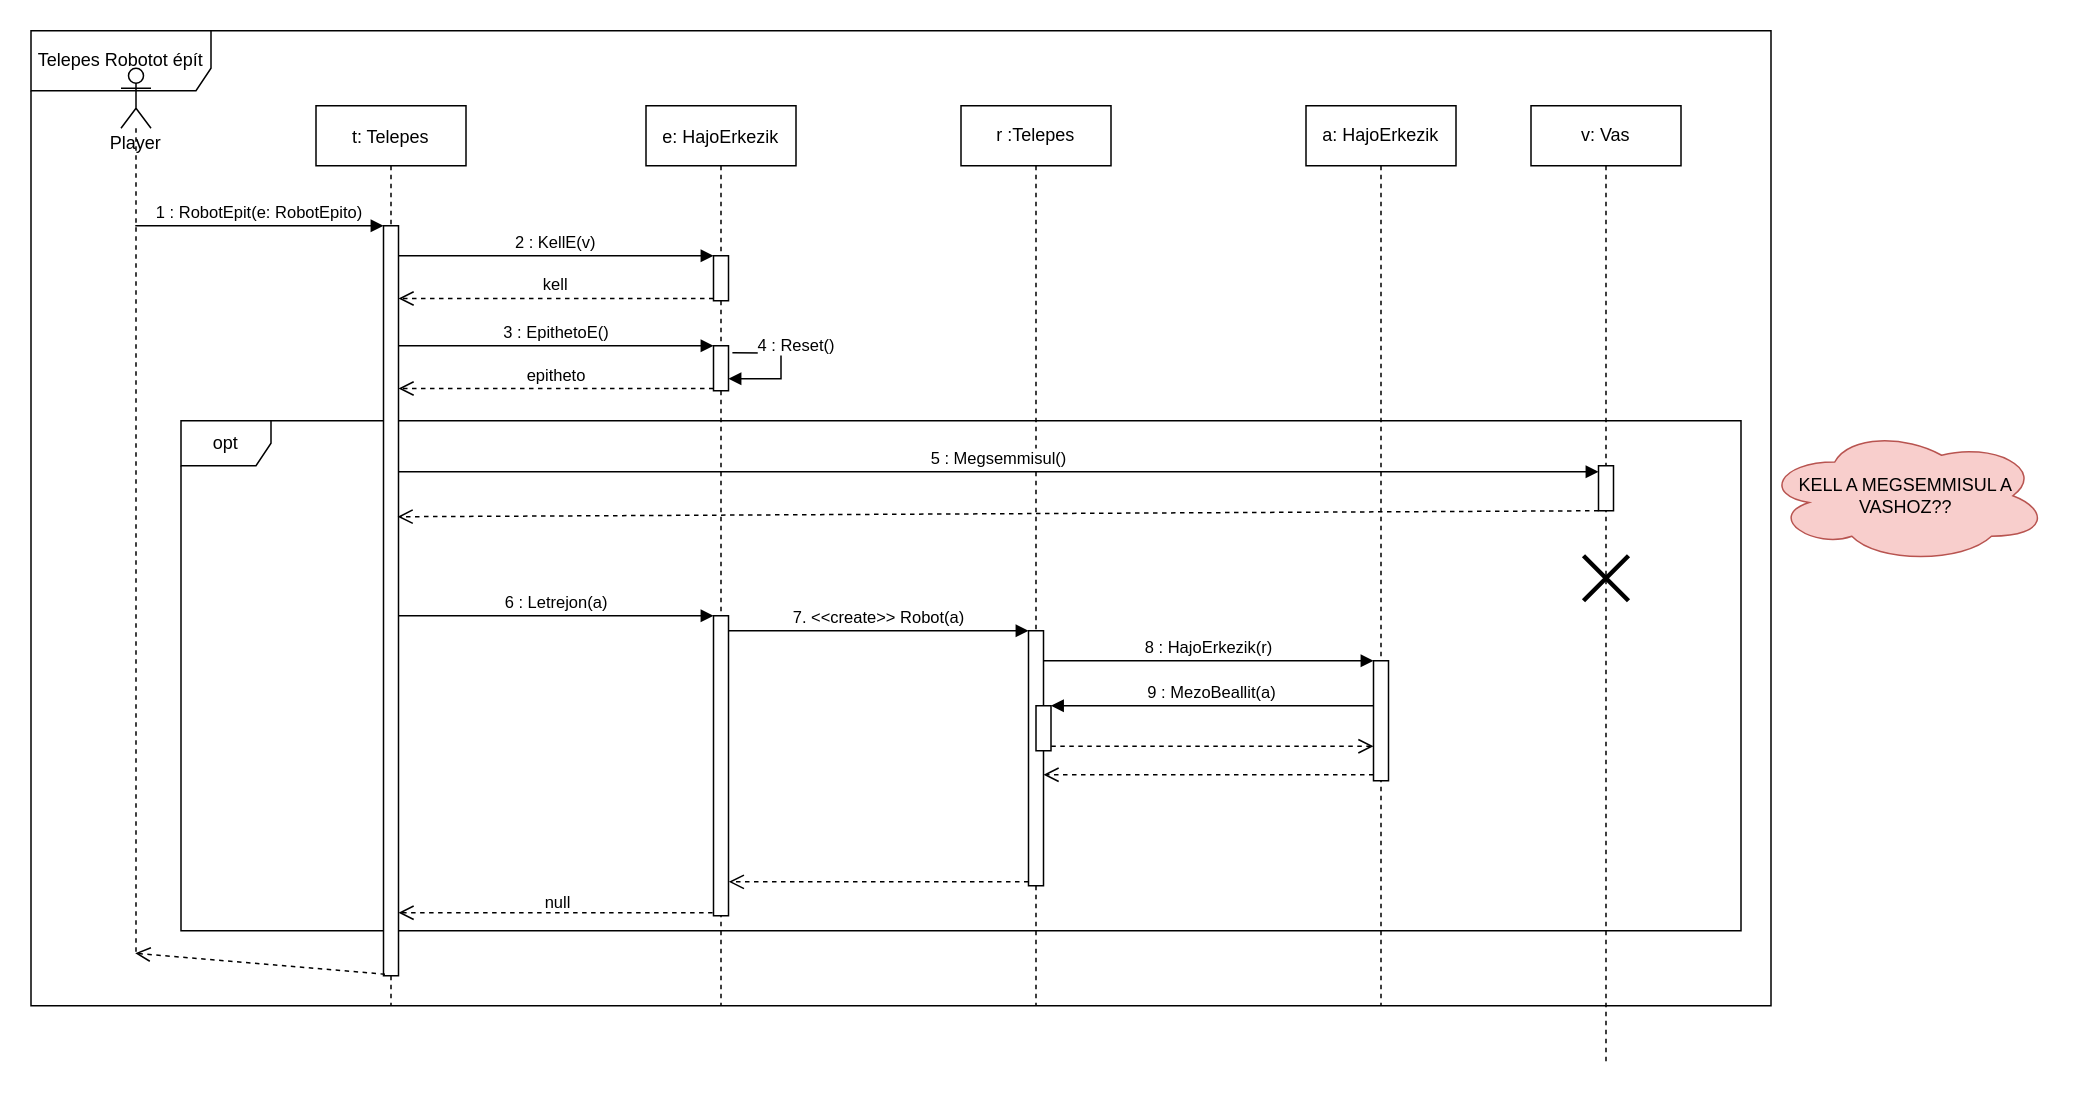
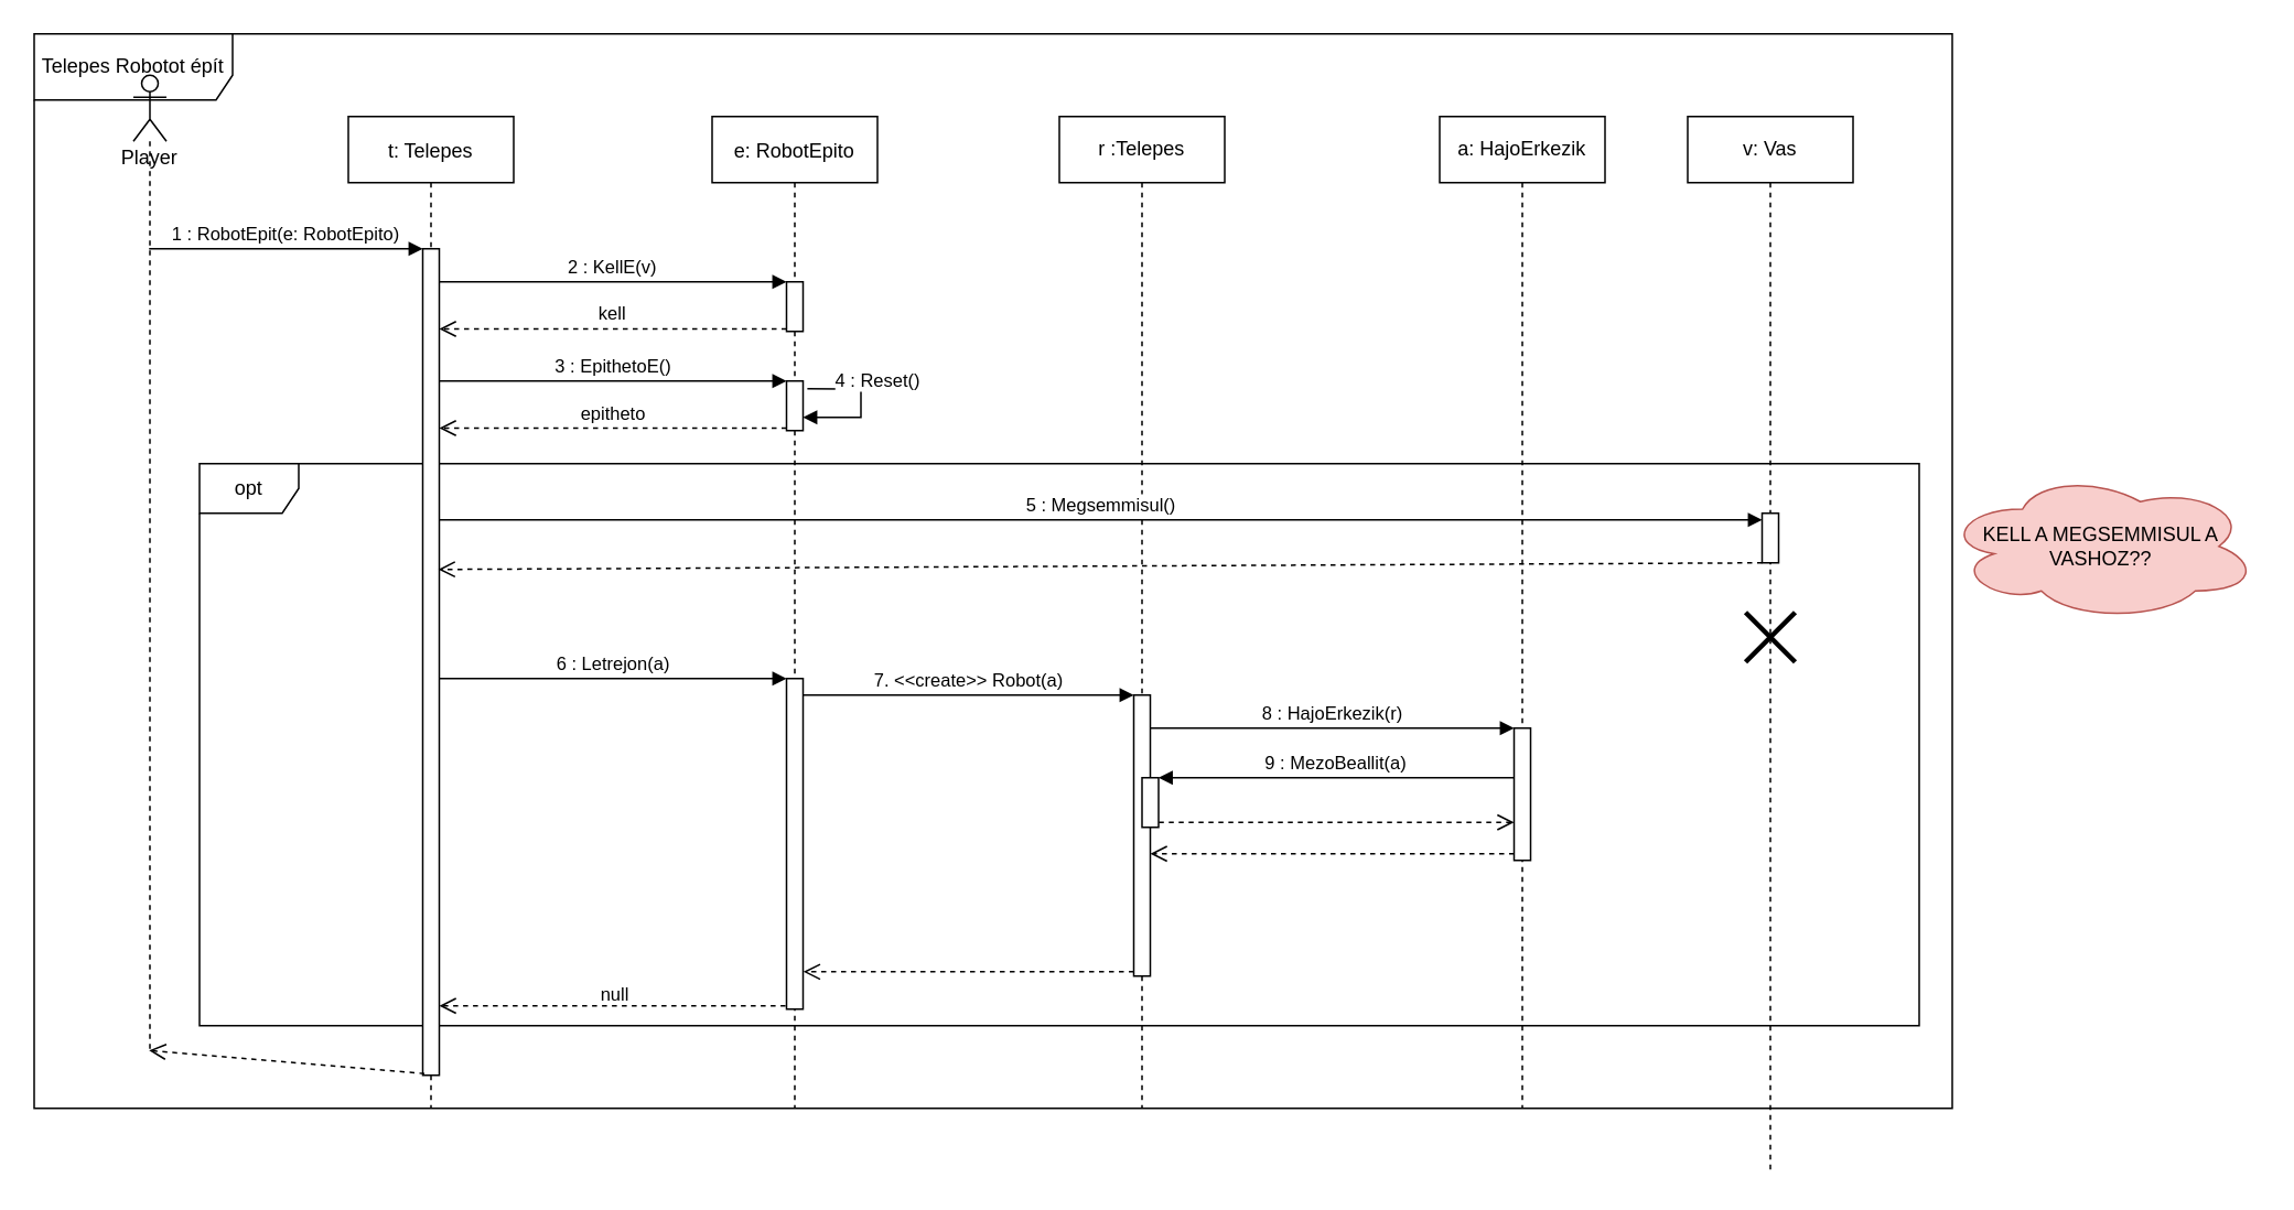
  <mxCell id="0" />
  <mxCell id="1" parent="0" />
  <mxCell id="2" value="Telepes Robotot épít" style="shape=umlFrame;whiteSpace=wrap;html=1;width=120;height=40;" vertex="1" parent="1"><mxGeometry x="20" y="20" width="1160" height="650" as="geometry" /></mxCell>
  <mxCell id="3" value="opt" style="shape=umlFrame;whiteSpace=wrap;html=1;" vertex="1" parent="1"><mxGeometry x="120" y="280" width="1040" height="340" as="geometry" /></mxCell>
  <mxCell id="4" value="3 : EpithetoE()" style="html=1;verticalAlign=bottom;endArrow=block;entryX=0;entryY=0;" edge="1" parent="1" source="7" target="9"><mxGeometry relative="1" as="geometry"><mxPoint x="260" y="250" as="sourcePoint" /></mxGeometry></mxCell>
  <mxCell id="5" value="t: Telepes" style="shape=umlLifeline;perimeter=lifelinePerimeter;container=1;collapsible=0;recursiveResize=0;rounded=0;shadow=0;strokeWidth=1;" vertex="1" parent="1"><mxGeometry x="210" y="70" width="100" height="600" as="geometry" /></mxCell>
  <mxCell id="6" value="1 : RobotEpit(e: RobotEpito)" style="verticalAlign=bottom;startArrow=none;endArrow=block;startSize=8;shadow=0;strokeWidth=1;startFill=0;" edge="1" parent="5" source="30"><mxGeometry relative="1" as="geometry"><mxPoint x="-50" y="80" as="sourcePoint" /><mxPoint x="45" y="80" as="targetPoint" /></mxGeometry></mxCell>
  <mxCell id="7" value="" style="html=1;points=[];perimeter=orthogonalPerimeter;" vertex="1" parent="5"><mxGeometry x="45" y="80" width="10" height="500" as="geometry" /></mxCell>
- <mxCell id="8" value="e: HajoErkezik" style="shape=umlLifeline;perimeter=lifelinePerimeter;container=1;collapsible=0;recursiveResize=0;rounded=0;shadow=0;strokeWidth=1;" vertex="1" parent="1"><mxGeometry x="430" y="70" width="100" height="600" as="geometry" /></mxCell>
+ <mxCell id="8" value="e: RobotEpito" style="shape=umlLifeline;perimeter=lifelinePerimeter;container=1;collapsible=0;recursiveResize=0;rounded=0;shadow=0;strokeWidth=1;" vertex="1" parent="1"><mxGeometry x="430" y="70" width="100" height="600" as="geometry" /></mxCell>
  <mxCell id="9" value="" style="html=1;points=[];perimeter=orthogonalPerimeter;" vertex="1" parent="8"><mxGeometry x="45" y="160" width="10" height="30" as="geometry" /></mxCell>
  <mxCell id="10" value="" style="points=[];perimeter=orthogonalPerimeter;rounded=0;shadow=0;strokeWidth=1;" vertex="1" parent="8"><mxGeometry x="45" y="100" width="10" height="30" as="geometry" /></mxCell>
  <mxCell id="11" value="" style="html=1;points=[];perimeter=orthogonalPerimeter;" vertex="1" parent="8"><mxGeometry x="45" y="340" width="10" height="200" as="geometry" /></mxCell>
  <mxCell id="12" value="4 : Reset()" style="html=1;verticalAlign=bottom;endArrow=block;entryX=1;entryY=0.733;entryDx=0;entryDy=0;entryPerimeter=0;rounded=0;exitX=1.26;exitY=0.153;exitDx=0;exitDy=0;exitPerimeter=0;" edge="1" parent="8" target="9" source="9"><mxGeometry x="-0.146" y="10" relative="1" as="geometry"><mxPoint x="55" y="220" as="sourcePoint" /><mxPoint x="150" y="220" as="targetPoint" /><Array as="points"><mxPoint x="90" y="165" /><mxPoint x="90" y="182" /></Array><mxPoint as="offset" /></mxGeometry></mxCell>
  <mxCell id="13" value="kell" style="verticalAlign=bottom;endArrow=open;dashed=1;endSize=8;exitX=0;exitY=0.95;shadow=0;strokeWidth=1;" edge="1" parent="1" source="10" target="7"><mxGeometry relative="1" as="geometry"><mxPoint x="365" y="226" as="targetPoint" /></mxGeometry></mxCell>
  <mxCell id="14" value="2 : KellE(v)" style="verticalAlign=bottom;endArrow=block;entryX=0;entryY=0;shadow=0;strokeWidth=1;" edge="1" parent="1" source="7" target="10"><mxGeometry relative="1" as="geometry"><mxPoint x="365" y="150" as="sourcePoint" /><Array as="points" /></mxGeometry></mxCell>
  <mxCell id="15" value="epitheto" style="html=1;verticalAlign=bottom;endArrow=open;dashed=1;endSize=8;exitX=0;exitY=0.95;" edge="1" parent="1" source="9" target="7"><mxGeometry relative="1" as="geometry"><mxPoint x="260" y="269" as="targetPoint" /></mxGeometry></mxCell>
  <mxCell id="16" value="a: HajoErkezik" style="shape=umlLifeline;perimeter=lifelinePerimeter;whiteSpace=wrap;html=1;container=1;collapsible=0;recursiveResize=0;outlineConnect=0;" vertex="1" parent="1"><mxGeometry x="870" y="70" width="100" height="600" as="geometry" /></mxCell>
  <mxCell id="17" value="" style="html=1;points=[];perimeter=orthogonalPerimeter;" vertex="1" parent="16"><mxGeometry x="45" y="370" width="10" height="80" as="geometry" /></mxCell>
  <mxCell id="18" value="8 : HajoErkezik(r)" style="html=1;verticalAlign=bottom;endArrow=block;entryX=0;entryY=0;" edge="1" parent="1" source="27" target="17"><mxGeometry relative="1" as="geometry"><mxPoint x="865" y="590" as="sourcePoint" /></mxGeometry></mxCell>
  <mxCell id="19" value="" style="html=1;verticalAlign=bottom;endArrow=open;dashed=1;endSize=8;exitX=0;exitY=0.95;" edge="1" parent="1" source="17" target="27"><mxGeometry relative="1" as="geometry"><mxPoint x="865" y="666" as="targetPoint" /></mxGeometry></mxCell>
  <mxCell id="20" value="9 : MezoBeallit(a)" style="html=1;verticalAlign=bottom;endArrow=block;" edge="1" parent="1" source="17" target="28"><mxGeometry relative="1" as="geometry"><mxPoint x="844.9" y="600" as="sourcePoint" /><mxPoint x="490" y="690" as="targetPoint" /><Array as="points"><mxPoint x="810" y="470" /></Array></mxGeometry></mxCell>
  <mxCell id="21" value="" style="html=1;verticalAlign=bottom;endArrow=open;dashed=1;endSize=8;exitX=1.02;exitY=0.9;exitDx=0;exitDy=0;exitPerimeter=0;" edge="1" parent="1" source="28" target="17"><mxGeometry relative="1" as="geometry"><mxPoint x="844.9" y="676" as="targetPoint" /><mxPoint x="490" y="709" as="sourcePoint" /></mxGeometry></mxCell>
  <mxCell id="22" value="" style="html=1;verticalAlign=bottom;endArrow=open;dashed=1;endSize=8;exitX=0.1;exitY=0.998;exitDx=0;exitDy=0;exitPerimeter=0;" edge="1" parent="1" source="7" target="30"><mxGeometry relative="1" as="geometry"><mxPoint x="250" y="790" as="sourcePoint" /><mxPoint x="100" y="649" as="targetPoint" /><Array as="points" /></mxGeometry></mxCell>
  <mxCell id="23" value="6 : Letrejon(a)" style="html=1;verticalAlign=bottom;endArrow=block;entryX=0;entryY=0;" edge="1" parent="1" source="7" target="11"><mxGeometry relative="1" as="geometry"><mxPoint x="405" y="700" as="sourcePoint" /><Array as="points"><mxPoint x="340" y="410" /></Array></mxGeometry></mxCell>
  <mxCell id="24" value="" style="html=1;verticalAlign=bottom;endArrow=open;dashed=1;endSize=8;exitX=-0.06;exitY=0.99;exitDx=0;exitDy=0;exitPerimeter=0;" edge="1" parent="1" source="11" target="7"><mxGeometry relative="1" as="geometry"><mxPoint x="405" y="776" as="targetPoint" /><Array as="points" /></mxGeometry></mxCell>
  <mxCell id="25" value="null" style="edgeLabel;html=1;align=center;verticalAlign=middle;resizable=0;points=[];" vertex="1" connectable="0" parent="24"><mxGeometry x="0.217" y="1" relative="1" as="geometry"><mxPoint x="22.6" y="-9" as="offset" /></mxGeometry></mxCell>
  <mxCell id="26" value="r :Telepes" style="shape=umlLifeline;perimeter=lifelinePerimeter;whiteSpace=wrap;html=1;container=1;collapsible=0;recursiveResize=0;outlineConnect=0;" vertex="1" parent="1"><mxGeometry x="640" y="70" width="100" height="600" as="geometry" /></mxCell>
  <mxCell id="27" value="" style="html=1;points=[];perimeter=orthogonalPerimeter;" vertex="1" parent="26"><mxGeometry x="45" y="350" width="10" height="170" as="geometry" /></mxCell>
  <mxCell id="28" value="" style="html=1;points=[];perimeter=orthogonalPerimeter;" vertex="1" parent="26"><mxGeometry x="50" y="400" width="10" height="30" as="geometry" /></mxCell>
  <mxCell id="29" value="7. &amp;lt;&amp;lt;create&amp;gt;&amp;gt; Robot(a)" style="html=1;verticalAlign=bottom;endArrow=block;strokeColor=#000000;" edge="1" parent="1" source="11" target="27"><mxGeometry width="80" relative="1" as="geometry"><mxPoint x="640" y="480" as="sourcePoint" /><mxPoint x="720" y="480" as="targetPoint" /><Array as="points"><mxPoint x="630" y="420" /></Array></mxGeometry></mxCell>
  <mxCell id="30" value="Player" style="shape=umlLifeline;participant=umlActor;perimeter=lifelinePerimeter;whiteSpace=wrap;html=1;container=1;collapsible=0;recursiveResize=0;verticalAlign=top;spacingTop=36;outlineConnect=0;" vertex="1" parent="1"><mxGeometry x="80" y="45" width="20" height="590" as="geometry" /></mxCell>
  <mxCell id="31" value="" style="html=1;verticalAlign=bottom;endArrow=open;dashed=1;endSize=8;entryX=1.02;entryY=0.887;entryDx=0;entryDy=0;entryPerimeter=0;" edge="1" parent="1" source="27" target="11"><mxGeometry relative="1" as="geometry"><mxPoint x="630" y="550" as="sourcePoint" /><mxPoint x="550" y="550" as="targetPoint" /></mxGeometry></mxCell>
  <mxCell id="32" value="v: Vas" style="shape=umlLifeline;perimeter=lifelinePerimeter;whiteSpace=wrap;html=1;container=1;collapsible=0;recursiveResize=0;outlineConnect=0;" vertex="1" parent="1"><mxGeometry x="1020" y="70" width="100" height="640" as="geometry" /></mxCell>
  <mxCell id="33" value="" style="html=1;points=[];perimeter=orthogonalPerimeter;" vertex="1" parent="32"><mxGeometry x="45" y="240" width="10" height="30" as="geometry" /></mxCell>
  <mxCell id="34" value="" style="shape=umlDestroy;whiteSpace=wrap;html=1;strokeWidth=3;" vertex="1" parent="32"><mxGeometry x="35" y="300" width="30" height="30" as="geometry" /></mxCell>
  <mxCell id="35" value="KELL A MEGSEMMISUL A VASHOZ??" style="ellipse;shape=cloud;whiteSpace=wrap;html=1;fillColor=#f8cecc;strokeColor=#b85450;" vertex="1" parent="1"><mxGeometry x="1175" y="285" width="190" height="90" as="geometry" /></mxCell>
  <mxCell id="36" value="5 : Megsemmisul()" style="html=1;verticalAlign=bottom;endArrow=block;exitX=1.02;exitY=0.328;exitDx=0;exitDy=0;exitPerimeter=0;" edge="1" parent="1" source="7" target="33"><mxGeometry relative="1" as="geometry"><mxPoint x="275" y="315" as="sourcePoint" /><mxPoint x="985" y="315" as="targetPoint" /></mxGeometry></mxCell>
  <mxCell id="37" value="" style="html=1;verticalAlign=bottom;endArrow=open;dashed=1;endSize=8;entryX=0.94;entryY=0.388;entryDx=0;entryDy=0;entryPerimeter=0;" edge="1" parent="1" source="33" target="7"><mxGeometry relative="1" as="geometry"><mxPoint x="275" y="343.5" as="targetPoint" /><mxPoint x="985" y="343.5" as="sourcePoint" /></mxGeometry></mxCell>
